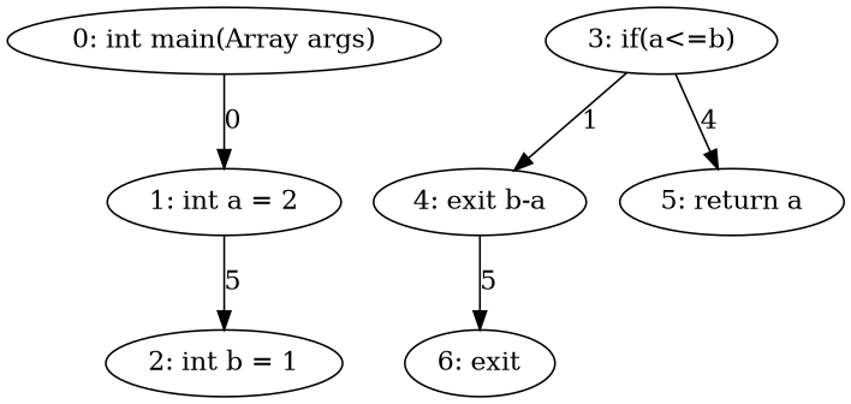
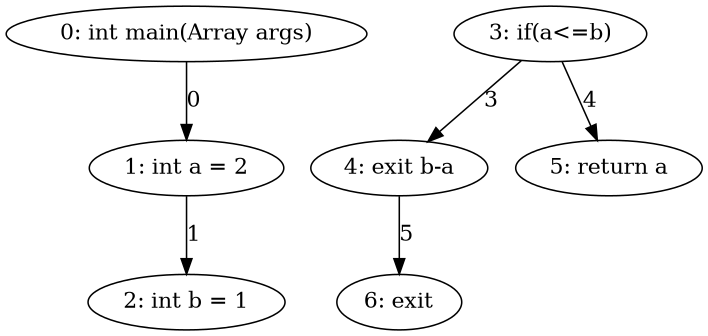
  digraph {
    n1 [label="0: int main(Array args)"]
    n2 [label="1: int a = 2"]
    n3 [label="2: int b = 1"]
    n4 [label="3: if(a<=b)"]
    n5 [label="4: exit b-a"]
    n6 [label="5: return a"]
    n7 [label="6: exit"]
    n1 -> n2 [label=0]
-   n2 -> n3 [label=5]
-   n4 -> n5 [label=1]
+   n2 -> n3 [label=1]
+   n4 -> n5 [label=3]
    n4 -> n6 [label=4]
    n5 -> n7 [label=5]
  }
